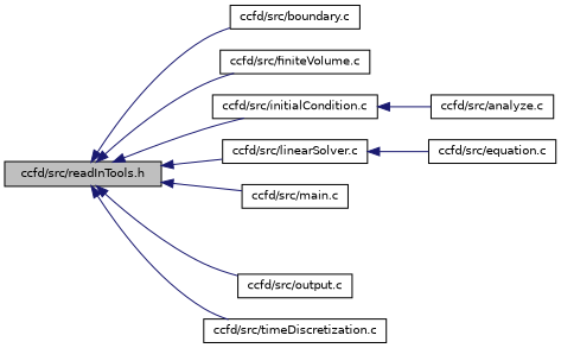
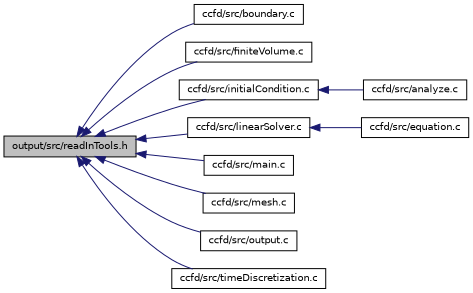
  digraph {
    rankdir=LR
    node [color=black fillcolor=white fontname=Helvetica fontsize=10 shape=record style=filled]
    edge [color=midnightblue dir=back fontname=Helvetica fontsize=10 labelfontname=Helvetica labelfontsize=10 style=solid]
-   n1 [fillcolor=grey75 fontcolor=black height=0.2 label="ccfd/src/readInTools.h" width=0.4]
+   n1 [fillcolor=grey75 fontcolor=black height=0.2 label="output/src/readInTools.h" width=0.4]
    n2 [height=0.2 label="ccfd/src/boundary.c" width=0.4]
    n3 [height=0.2 label="ccfd/src/finiteVolume.c" width=0.4]
    n4 [height=0.2 label="ccfd/src/initialCondition.c" width=0.4]
    n5 [height=0.2 label="ccfd/src/linearSolver.c" width=0.4]
    n6 [height=0.2 label="ccfd/src/main.c" width=0.4]
+   n7 [height=0.2 label="ccfd/src/mesh.c" width=0.4]
    n8 [height=0.2 label="ccfd/src/output.c" width=0.4]
    n9 [height=0.2 label="ccfd/src/timeDiscretization.c" width=0.4]
    n10 [height=0.2 label="ccfd/src/analyze.c" width=0.4]
    n11 [height=0.2 label="ccfd/src/equation.c" width=0.4]
    n1 -> n2
    n1 -> n3
    n1 -> n4
    n1 -> n5
    n1 -> n6
+   n1 -> n7
    n1 -> n8
    n1 -> n9
    n4 -> n10
    n5 -> n11
  }
